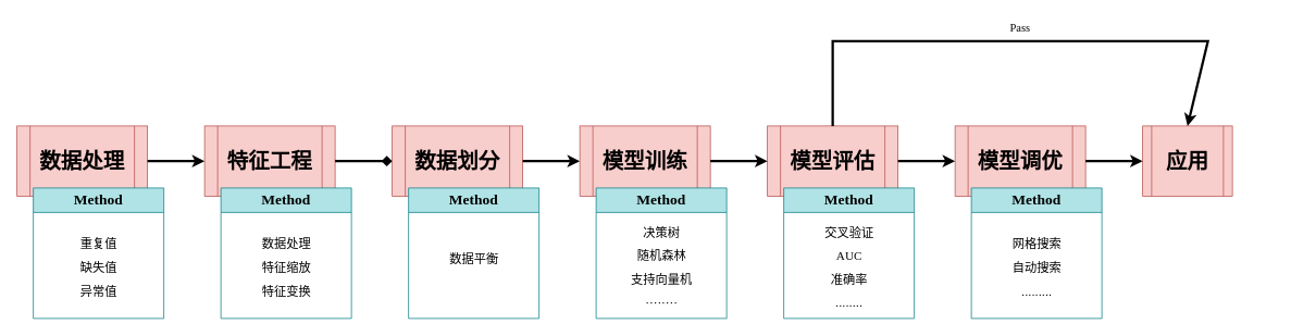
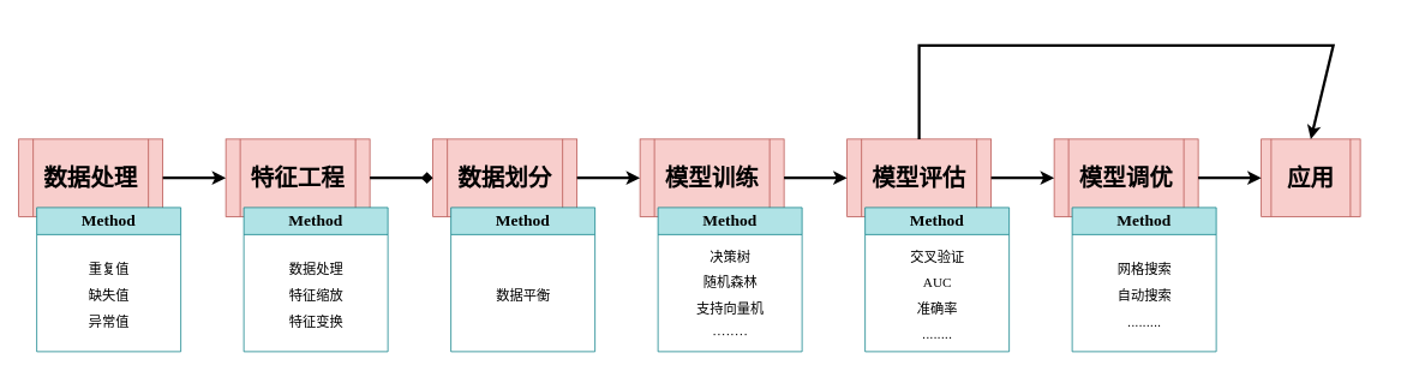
  <mxCell id="0" />
  <mxCell id="1" parent="0" />
  <mxCell id="2" value="" style="group" vertex="1" connectable="0" parent="1"><mxGeometry x="20" y="20" width="1540" height="370" as="geometry" /></mxCell>
  <mxCell id="3" value="&lt;font style=&quot;&quot; size=&quot;1&quot; face=&quot;楷体&quot;&gt;&lt;b style=&quot;font-size: 26px;&quot;&gt;数据处理&lt;/b&gt;&lt;/font&gt;" style="shape=process;whiteSpace=wrap;html=1;backgroundOutline=1;fillColor=#f8cecc;strokeColor=#b85450;" vertex="1" parent="2"><mxGeometry y="134" width="160" height="86" as="geometry" /></mxCell>
  <mxCell id="4" value="&lt;font style=&quot;&quot; size=&quot;1&quot; face=&quot;楷体&quot;&gt;&lt;b style=&quot;font-size: 26px;&quot;&gt;特征工程&lt;/b&gt;&lt;/font&gt;" style="shape=process;whiteSpace=wrap;html=1;backgroundOutline=1;fillColor=#f8cecc;strokeColor=#b85450;" vertex="1" parent="2"><mxGeometry x="230" y="134" width="160" height="86" as="geometry" /></mxCell>
  <mxCell id="5" value="" style="edgeStyle=orthogonalEdgeStyle;rounded=0;orthogonalLoop=1;jettySize=auto;html=1;strokeWidth=3;" edge="1" parent="2" source="3" target="4"><mxGeometry relative="1" as="geometry" /></mxCell>
  <mxCell id="6" value="&lt;font style=&quot;&quot; size=&quot;1&quot; face=&quot;楷体&quot;&gt;&lt;b style=&quot;font-size: 26px;&quot;&gt;数据划分&lt;/b&gt;&lt;/font&gt;" style="shape=process;whiteSpace=wrap;html=1;backgroundOutline=1;fillColor=#f8cecc;strokeColor=#b85450;" vertex="1" parent="2"><mxGeometry x="460" y="134" width="160" height="86" as="geometry" /></mxCell>
  <mxCell id="7" value="" style="edgeStyle=orthogonalEdgeStyle;rounded=0;orthogonalLoop=1;jettySize=auto;html=1;strokeWidth=3;endArrow=diamond;" edge="1" parent="2" source="4" target="6"><mxGeometry relative="1" as="geometry" /></mxCell>
  <mxCell id="8" value="&lt;font style=&quot;&quot; size=&quot;1&quot; face=&quot;楷体&quot;&gt;&lt;b style=&quot;font-size: 26px;&quot;&gt;模型训练&lt;/b&gt;&lt;/font&gt;" style="shape=process;whiteSpace=wrap;html=1;backgroundOutline=1;fillColor=#f8cecc;strokeColor=#b85450;" vertex="1" parent="2"><mxGeometry x="690" y="134" width="160" height="86" as="geometry" /></mxCell>
  <mxCell id="9" value="" style="edgeStyle=orthogonalEdgeStyle;rounded=0;orthogonalLoop=1;jettySize=auto;html=1;strokeWidth=3;" edge="1" parent="2" source="6" target="8"><mxGeometry relative="1" as="geometry" /></mxCell>
  <mxCell id="10" value="&lt;font style=&quot;&quot; size=&quot;1&quot; face=&quot;楷体&quot;&gt;&lt;b style=&quot;font-size: 26px;&quot;&gt;模型评估&lt;/b&gt;&lt;/font&gt;" style="shape=process;whiteSpace=wrap;html=1;backgroundOutline=1;fillColor=#f8cecc;strokeColor=#b85450;" vertex="1" parent="2"><mxGeometry x="920" y="134" width="160" height="86" as="geometry" /></mxCell>
  <mxCell id="11" value="" style="edgeStyle=orthogonalEdgeStyle;rounded=0;orthogonalLoop=1;jettySize=auto;html=1;strokeWidth=3;" edge="1" parent="2" source="8" target="10"><mxGeometry relative="1" as="geometry" /></mxCell>
  <mxCell id="12" value="&lt;font style=&quot;&quot; size=&quot;1&quot; face=&quot;楷体&quot;&gt;&lt;b style=&quot;font-size: 26px;&quot;&gt;模型调优&lt;/b&gt;&lt;/font&gt;" style="shape=process;whiteSpace=wrap;html=1;backgroundOutline=1;fillColor=#f8cecc;strokeColor=#b85450;" vertex="1" parent="2"><mxGeometry x="1150" y="134" width="160" height="86" as="geometry" /></mxCell>
  <mxCell id="13" value="" style="edgeStyle=orthogonalEdgeStyle;rounded=0;orthogonalLoop=1;jettySize=auto;html=1;strokeWidth=3;" edge="1" parent="2" source="10" target="12"><mxGeometry relative="1" as="geometry" /></mxCell>
  <mxCell id="14" value="&lt;font style=&quot;&quot; size=&quot;1&quot; face=&quot;楷体&quot;&gt;&lt;b style=&quot;font-size: 26px;&quot;&gt;应用&lt;/b&gt;&lt;/font&gt;" style="shape=process;whiteSpace=wrap;html=1;backgroundOutline=1;fillColor=#f8cecc;strokeColor=#b85450;" vertex="1" parent="2"><mxGeometry x="1380" y="134" width="110" height="86" as="geometry" /></mxCell>
  <mxCell id="15" value="" style="edgeStyle=orthogonalEdgeStyle;rounded=0;orthogonalLoop=1;jettySize=auto;html=1;strokeWidth=3;" edge="1" parent="2" source="12" target="14"><mxGeometry relative="1" as="geometry" /></mxCell>
  <mxCell id="16" value="" style="endArrow=classic;html=1;rounded=0;exitX=0.5;exitY=0;exitDx=0;exitDy=0;entryX=0.5;entryY=0;entryDx=0;entryDy=0;strokeWidth=3;" edge="1" parent="2" source="10" target="14"><mxGeometry width="50" height="50" relative="1" as="geometry"><mxPoint x="950" y="340" as="sourcePoint" /><mxPoint x="1000" y="290" as="targetPoint" /><Array as="points"><mxPoint x="1000" y="30" /><mxPoint x="1460" y="30" /></Array></mxGeometry></mxCell>
- <mxCell id="17" value="&lt;font style=&quot;font-size: 14px;&quot; face=&quot;Times New Roman&quot;&gt;Pass&lt;/font&gt;" style="text;html=1;strokeColor=none;fillColor=none;align=center;verticalAlign=middle;whiteSpace=wrap;rounded=0;" vertex="1" parent="2"><mxGeometry x="1200" width="60" height="30" as="geometry" /></mxCell>
  <mxCell id="18" value="&lt;font style=&quot;font-size: 18px;&quot; face=&quot;Times New Roman&quot;&gt;Method&lt;/font&gt;" style="swimlane;whiteSpace=wrap;html=1;fillColor=#b0e3e6;strokeColor=#0e8088;startSize=30;" vertex="1" parent="2"><mxGeometry x="20" y="210" width="160" height="160" as="geometry"><mxRectangle x="20" y="460" width="140" height="30" as="alternateBounds" /></mxGeometry></mxCell>
  <mxCell id="19" value="&lt;font style=&quot;font-size: 15px; font-weight: normal;&quot;&gt;重复值&lt;br&gt;缺失值&lt;br&gt;异常值&lt;/font&gt;" style="text;strokeColor=none;fillColor=none;html=1;fontSize=24;fontStyle=1;verticalAlign=middle;align=center;" vertex="1" parent="18"><mxGeometry x="30" y="40" width="100" height="110" as="geometry" /></mxCell>
  <mxCell id="20" value="&lt;font style=&quot;font-size: 18px;&quot; face=&quot;Times New Roman&quot;&gt;Method&lt;/font&gt;" style="swimlane;whiteSpace=wrap;html=1;fillColor=#b0e3e6;strokeColor=#0e8088;startSize=30;" vertex="1" parent="2"><mxGeometry x="250" y="210" width="160" height="160" as="geometry"><mxRectangle x="20" y="460" width="140" height="30" as="alternateBounds" /></mxGeometry></mxCell>
  <mxCell id="21" value="&lt;span style=&quot;font-size: 15px; font-weight: 400;&quot;&gt;数据处理&lt;br&gt;特征缩放&lt;br&gt;特征变换&lt;br&gt;&lt;/span&gt;" style="text;strokeColor=none;fillColor=none;html=1;fontSize=24;fontStyle=1;verticalAlign=middle;align=center;" vertex="1" parent="20"><mxGeometry x="30" y="40" width="100" height="110" as="geometry" /></mxCell>
  <mxCell id="22" value="&lt;font style=&quot;font-size: 18px;&quot; face=&quot;Times New Roman&quot;&gt;Method&lt;/font&gt;" style="swimlane;whiteSpace=wrap;html=1;fillColor=#b0e3e6;strokeColor=#0e8088;startSize=30;" vertex="1" parent="2"><mxGeometry x="480" y="210" width="160" height="160" as="geometry"><mxRectangle x="20" y="460" width="140" height="30" as="alternateBounds" /></mxGeometry></mxCell>
- <mxCell id="23" value="&lt;span style=&quot;font-size: 15px; font-weight: 400;&quot;&gt;数据平衡&lt;br&gt;&lt;/span&gt;" style="text;strokeColor=none;fillColor=none;html=1;fontSize=24;fontStyle=1;verticalAlign=middle;align=center;" vertex="1" parent="22"><mxGeometry x="30" y="30" width="100" height="110" as="geometry" /></mxCell>
+ <mxCell id="23" value="&lt;span style=&quot;font-size: 15px; font-weight: 400;&quot;&gt;数据平衡&lt;br&gt;&lt;/span&gt;" style="text;strokeColor=none;fillColor=none;html=1;fontSize=24;fontStyle=1;verticalAlign=middle;align=center;" vertex="1" parent="22"><mxGeometry x="30" y="40" width="100" height="110" as="geometry" /></mxCell>
  <mxCell id="24" value="&lt;font style=&quot;font-size: 18px;&quot; face=&quot;Times New Roman&quot;&gt;Method&lt;/font&gt;" style="swimlane;whiteSpace=wrap;html=1;fillColor=#b0e3e6;strokeColor=#0e8088;startSize=30;" vertex="1" parent="2"><mxGeometry x="710" y="210" width="160" height="160" as="geometry"><mxRectangle x="20" y="460" width="140" height="30" as="alternateBounds" /></mxGeometry></mxCell>
  <mxCell id="25" value="&lt;span style=&quot;font-size: 15px; font-weight: 400;&quot;&gt;决策树&lt;br&gt;随机森林&lt;br&gt;支持向量机&lt;br&gt;········&lt;br&gt;&lt;/span&gt;" style="text;strokeColor=none;fillColor=none;html=1;fontSize=24;fontStyle=1;verticalAlign=middle;align=center;" vertex="1" parent="24"><mxGeometry x="30" y="40" width="100" height="110" as="geometry" /></mxCell>
  <mxCell id="26" value="&lt;font style=&quot;font-size: 18px;&quot; face=&quot;Times New Roman&quot;&gt;Method&lt;/font&gt;" style="swimlane;whiteSpace=wrap;html=1;fillColor=#b0e3e6;strokeColor=#0e8088;startSize=30;" vertex="1" parent="2"><mxGeometry x="940" y="210" width="160" height="160" as="geometry"><mxRectangle x="20" y="460" width="140" height="30" as="alternateBounds" /></mxGeometry></mxCell>
  <mxCell id="27" value="&lt;span style=&quot;font-size: 15px; font-weight: 400;&quot;&gt;交叉验证&lt;br&gt;&lt;font face=&quot;Times New Roman&quot;&gt;AUC&lt;br&gt;&lt;/font&gt;准确率&lt;br&gt;........&lt;br&gt;&lt;/span&gt;" style="text;strokeColor=none;fillColor=none;html=1;fontSize=24;fontStyle=1;verticalAlign=middle;align=center;" vertex="1" parent="26"><mxGeometry x="30" y="40" width="100" height="110" as="geometry" /></mxCell>
  <mxCell id="28" value="&lt;font style=&quot;font-size: 18px;&quot; face=&quot;Times New Roman&quot;&gt;Method&lt;/font&gt;" style="swimlane;whiteSpace=wrap;html=1;fillColor=#b0e3e6;strokeColor=#0e8088;startSize=30;" vertex="1" parent="2"><mxGeometry x="1170" y="210" width="160" height="160" as="geometry"><mxRectangle x="20" y="460" width="140" height="30" as="alternateBounds" /></mxGeometry></mxCell>
  <mxCell id="29" value="&lt;span style=&quot;font-size: 15px; font-weight: 400;&quot;&gt;网格搜索&lt;br&gt;自动搜索&lt;br&gt;.........&lt;br&gt;&lt;/span&gt;" style="text;strokeColor=none;fillColor=none;html=1;fontSize=24;fontStyle=1;verticalAlign=middle;align=center;" vertex="1" parent="28"><mxGeometry x="30" y="40" width="100" height="110" as="geometry" /></mxCell>
